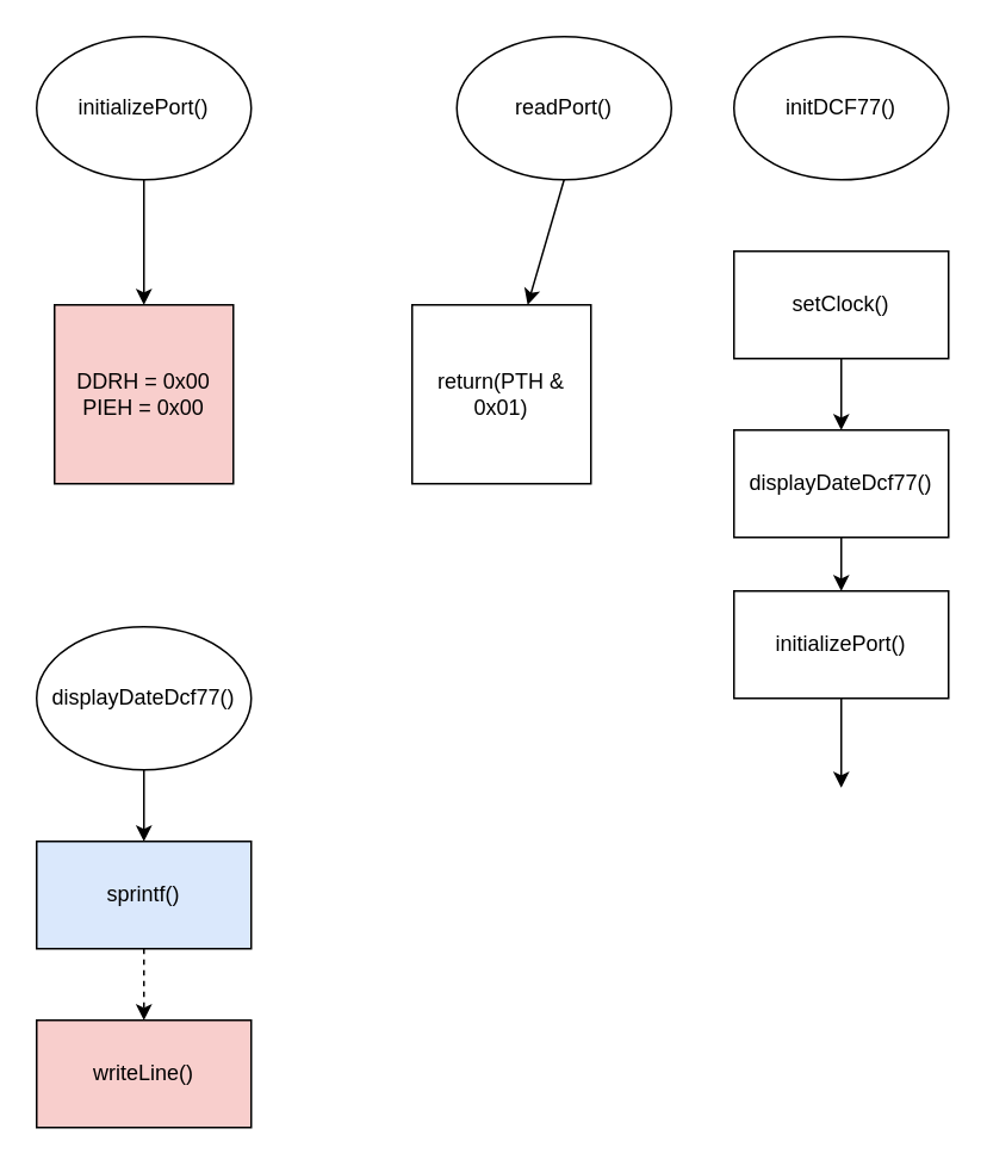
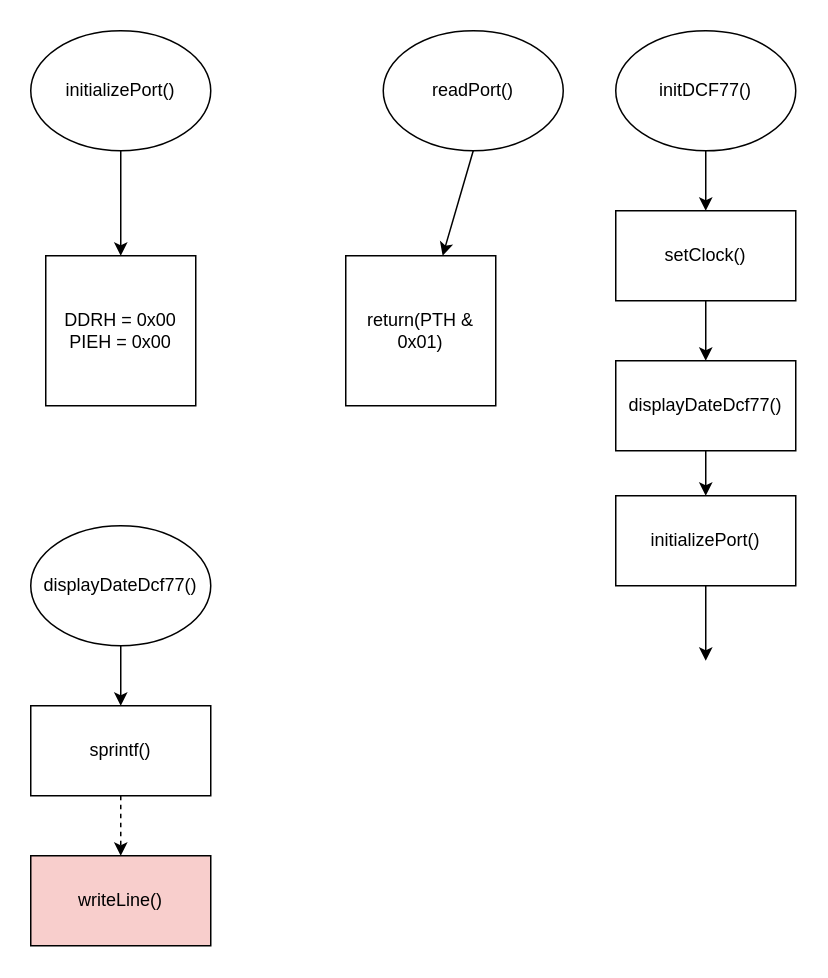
  <mxCell id="0" />
  <mxCell id="1" parent="0" />
  <mxCell id="2" value="initializePort()" style="ellipse;whiteSpace=wrap;html=1;" parent="1" vertex="1"><mxGeometry x="20" y="20" width="120" height="80" as="geometry" /></mxCell>
- <mxCell id="3" value="DDRH = 0x00&lt;div&gt;PIEH = 0x00&lt;/div&gt;" style="whiteSpace=wrap;html=1;aspect=fixed;fillColor=#f8cecc;" parent="1" vertex="1"><mxGeometry x="30" y="170" width="100" height="100" as="geometry" /></mxCell>
+ <mxCell id="3" value="DDRH = 0x00&lt;div&gt;PIEH = 0x00&lt;/div&gt;" style="whiteSpace=wrap;html=1;aspect=fixed;" parent="1" vertex="1"><mxGeometry x="30" y="170" width="100" height="100" as="geometry" /></mxCell>
  <mxCell id="4" value="" style="endArrow=classic;html=1;rounded=0;exitX=0.5;exitY=1;exitDx=0;exitDy=0;" parent="1" source="2" target="3" edge="1"><mxGeometry width="50" height="50" relative="1" as="geometry"><mxPoint x="330" y="340" as="sourcePoint" /><mxPoint x="380" y="290" as="targetPoint" /></mxGeometry></mxCell>
  <mxCell id="5" value="readPort()" style="ellipse;whiteSpace=wrap;html=1;" parent="1" vertex="1"><mxGeometry x="255" y="20" width="120" height="80" as="geometry" /></mxCell>
  <mxCell id="6" value="return(PTH &amp;amp; 0x01)" style="whiteSpace=wrap;html=1;aspect=fixed;" parent="1" vertex="1"><mxGeometry x="230" y="170" width="100" height="100" as="geometry" /></mxCell>
  <mxCell id="7" value="" style="endArrow=classic;html=1;rounded=0;exitX=0.5;exitY=1;exitDx=0;exitDy=0;" parent="1" source="5" target="6" edge="1"><mxGeometry width="50" height="50" relative="1" as="geometry"><mxPoint x="330" y="440" as="sourcePoint" /><mxPoint x="380" y="390" as="targetPoint" /></mxGeometry></mxCell>
  <mxCell id="8" value="initDCF77()" style="ellipse;whiteSpace=wrap;html=1;" parent="1" vertex="1"><mxGeometry x="410" y="20" width="120" height="80" as="geometry" /></mxCell>
  <mxCell id="9" value="initializePort()" style="rounded=0;whiteSpace=wrap;html=1;" parent="1" vertex="1"><mxGeometry x="410" y="330" width="120" height="60" as="geometry" /></mxCell>
  <mxCell id="10" value="setClock()" style="rounded=0;whiteSpace=wrap;html=1;" parent="1" vertex="1"><mxGeometry x="410" y="140" width="120" height="60" as="geometry" /></mxCell>
  <mxCell id="11" value="" style="endArrow=classic;html=1;rounded=0;exitX=0.5;exitY=1;exitDx=0;exitDy=0;" parent="1" source="10" target="13" edge="1"><mxGeometry width="50" height="50" relative="1" as="geometry"><mxPoint x="715" y="440" as="sourcePoint" /><mxPoint x="405" y="240" as="targetPoint" /></mxGeometry></mxCell>
+ <mxCell id="12" value="" style="endArrow=classic;html=1;rounded=0;exitX=0.5;exitY=1;exitDx=0;exitDy=0;entryX=0.5;entryY=0;entryDx=0;entryDy=0;" parent="1" source="8" target="10" edge="1"><mxGeometry width="50" height="50" relative="1" as="geometry"><mxPoint x="715" y="350" as="sourcePoint" /><mxPoint x="765" y="300" as="targetPoint" /></mxGeometry></mxCell>
  <mxCell id="13" value="displayDateDcf77()" style="rounded=0;whiteSpace=wrap;html=1;" parent="1" vertex="1"><mxGeometry x="410" y="240" width="120" height="60" as="geometry" /></mxCell>
  <mxCell id="14" value="" style="endArrow=classic;html=1;rounded=0;exitX=0.5;exitY=1;exitDx=0;exitDy=0;" parent="1" source="13" edge="1"><mxGeometry width="50" height="50" relative="1" as="geometry"><mxPoint x="715" y="350" as="sourcePoint" /><mxPoint x="470" y="330" as="targetPoint" /></mxGeometry></mxCell>
  <mxCell id="15" value="" style="endArrow=classic;html=1;rounded=0;exitX=0.5;exitY=1;exitDx=0;exitDy=0;" edge="1" parent="1" source="9"><mxGeometry width="50" height="50" relative="1" as="geometry"><mxPoint x="720" y="340" as="sourcePoint" /><mxPoint x="470" y="440" as="targetPoint" /></mxGeometry></mxCell>
  <mxCell id="16" value="" style="edgeStyle=orthogonalEdgeStyle;rounded=0;orthogonalLoop=1;jettySize=auto;html=1;" edge="1" parent="1" source="17" target="19"><mxGeometry relative="1" as="geometry" /></mxCell>
  <mxCell id="17" value="displayDateDcf77()" style="ellipse;whiteSpace=wrap;html=1;" vertex="1" parent="1"><mxGeometry x="20" y="350" width="120" height="80" as="geometry" /></mxCell>
  <mxCell id="18" value="" style="edgeStyle=orthogonalEdgeStyle;rounded=0;orthogonalLoop=1;jettySize=auto;html=1;dashed=1;" edge="1" parent="1" source="19" target="20"><mxGeometry relative="1" as="geometry" /></mxCell>
- <mxCell id="19" value="sprintf()" style="rounded=0;whiteSpace=wrap;html=1;fillColor=#dae8fc;" vertex="1" parent="1"><mxGeometry x="20" y="470" width="120" height="60" as="geometry" /></mxCell>
+ <mxCell id="19" value="sprintf()" style="rounded=0;whiteSpace=wrap;html=1;" vertex="1" parent="1"><mxGeometry x="20" y="470" width="120" height="60" as="geometry" /></mxCell>
  <mxCell id="20" value="writeLine()" style="rounded=0;whiteSpace=wrap;html=1;fillColor=#f8cecc;" vertex="1" parent="1"><mxGeometry x="20" y="570" width="120" height="60" as="geometry" /></mxCell>
